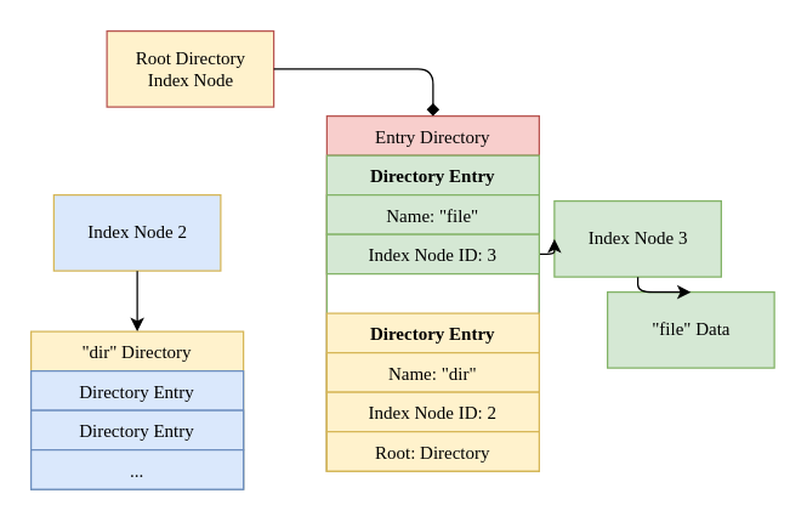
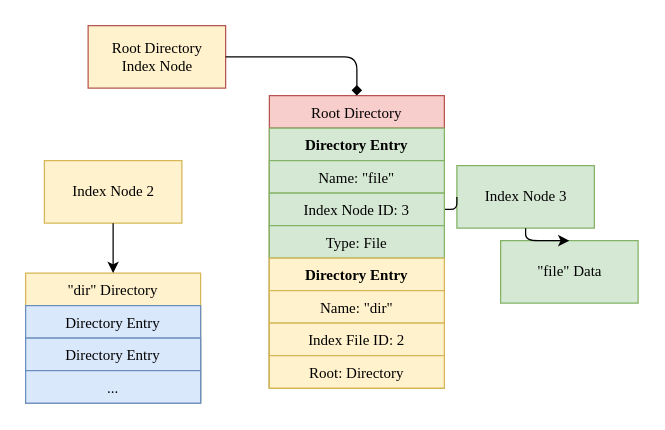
  <mxCell id="0" />
  <mxCell id="1" parent="0" />
  <mxCell id="2" value="" style="group;movable=0;resizable=0;rotatable=0;deletable=0;editable=0;connectable=0;" vertex="1" connectable="0" parent="1"><mxGeometry x="20" y="20" width="490" height="302" as="geometry" /></mxCell>
  <mxCell id="3" value="Root Directory&lt;br&gt;Index Node" style="html=1;fontFamily=Verdana;fillColor=#fff2cc;strokeColor=#b85450;movable=1;resizable=1;rotatable=1;deletable=1;editable=1;connectable=1;container=0;" vertex="1" parent="2"><mxGeometry x="50" width="110" height="50" as="geometry" /></mxCell>
- <mxCell id="4" value="Entry Directory" style="swimlane;fontStyle=0;childLayout=stackLayout;horizontal=1;startSize=26;fillColor=#f8cecc;horizontalStack=0;resizeParent=1;resizeParentMax=0;resizeLast=0;collapsible=1;marginBottom=0;fontFamily=Verdana;strokeColor=#b85450;movable=1;resizable=1;rotatable=1;deletable=1;editable=1;connectable=1;container=0;" vertex="1" parent="2"><mxGeometry x="195" y="56" width="140" height="234" as="geometry" /></mxCell>
+ <mxCell id="4" value="Root Directory" style="swimlane;fontStyle=0;childLayout=stackLayout;horizontal=1;startSize=26;fillColor=#f8cecc;horizontalStack=0;resizeParent=1;resizeParentMax=0;resizeLast=0;collapsible=1;marginBottom=0;fontFamily=Verdana;strokeColor=#b85450;movable=1;resizable=1;rotatable=1;deletable=1;editable=1;connectable=1;container=0;" vertex="1" parent="2"><mxGeometry x="195" y="56" width="140" height="234" as="geometry" /></mxCell>
  <mxCell id="5" style="edgeStyle=orthogonalEdgeStyle;html=1;entryX=0.5;entryY=0;entryDx=0;entryDy=0;fontFamily=Verdana;movable=1;resizable=1;rotatable=1;deletable=1;editable=1;connectable=1;endArrow=diamond;" edge="1" parent="2" source="3" target="4"><mxGeometry relative="1" as="geometry" /></mxCell>
- <mxCell id="6" value="Index Node 2" style="html=1;fontFamily=Verdana;fillColor=#dae8fc;strokeColor=#d6b656;movable=1;resizable=1;rotatable=1;deletable=1;editable=1;connectable=1;container=0;" vertex="1" parent="2"><mxGeometry x="15" y="108" width="110" height="50" as="geometry" /></mxCell>
+ <mxCell id="6" value="Index Node 2" style="html=1;fontFamily=Verdana;fillColor=#fff2cc;strokeColor=#d6b656;movable=1;resizable=1;rotatable=1;deletable=1;editable=1;connectable=1;container=0;" vertex="1" parent="2"><mxGeometry x="15" y="108" width="110" height="50" as="geometry" /></mxCell>
  <mxCell id="7" value="Index Node 3" style="html=1;fontFamily=Verdana;fillColor=#d5e8d4;strokeColor=#82b366;movable=1;resizable=1;rotatable=1;deletable=1;editable=1;connectable=1;container=0;" vertex="1" parent="2"><mxGeometry x="345" y="112" width="110" height="50" as="geometry" /></mxCell>
  <mxCell id="8" value="&quot;file&quot; Data" style="html=1;strokeColor=#82b366;fontFamily=Verdana;fillColor=#d5e8d4;movable=1;resizable=1;rotatable=1;deletable=1;editable=1;connectable=1;container=0;" vertex="1" parent="2"><mxGeometry x="380" y="172" width="110" height="50" as="geometry" /></mxCell>
  <mxCell id="9" value="&quot;dir&quot; Directory" style="swimlane;fontStyle=0;childLayout=stackLayout;horizontal=1;startSize=26;fillColor=#fff2cc;horizontalStack=0;resizeParent=1;resizeParentMax=0;resizeLast=0;collapsible=1;marginBottom=0;fontFamily=Verdana;strokeColor=#d6b656;movable=1;resizable=1;rotatable=1;deletable=1;editable=1;connectable=1;container=0;" vertex="1" parent="2"><mxGeometry y="198" width="140" height="104" as="geometry" /></mxCell>
  <mxCell id="10" style="edgeStyle=orthogonalEdgeStyle;html=1;fontFamily=Verdana;movable=1;resizable=1;rotatable=1;deletable=1;editable=1;connectable=1;" edge="1" parent="2" source="7" target="8"><mxGeometry relative="1" as="geometry" /></mxCell>
  <mxCell id="11" style="edgeStyle=orthogonalEdgeStyle;html=1;entryX=0.5;entryY=0;entryDx=0;entryDy=0;fontFamily=Verdana;movable=1;resizable=1;rotatable=1;deletable=1;editable=1;connectable=1;" edge="1" parent="2" source="6" target="9"><mxGeometry relative="1" as="geometry" /></mxCell>
- <mxCell id="12" style="edgeStyle=orthogonalEdgeStyle;html=1;entryX=0;entryY=0.5;entryDx=0;entryDy=0;fontFamily=Verdana;movable=1;resizable=1;rotatable=1;deletable=1;editable=1;connectable=1;" edge="1" parent="2" source="15" target="7"><mxGeometry relative="1" as="geometry" /></mxCell>
+ <mxCell id="12" style="edgeStyle=orthogonalEdgeStyle;html=1;entryX=0;entryY=0.5;entryDx=0;entryDy=0;fontFamily=Verdana;movable=1;resizable=1;rotatable=1;deletable=1;editable=1;connectable=1;endArrow=none;" edge="1" parent="2" source="15" target="7"><mxGeometry relative="1" as="geometry" /></mxCell>
  <mxCell id="13" value="Directory Entry" style="swimlane;fontStyle=1;childLayout=stackLayout;horizontal=1;startSize=26;fillColor=#d5e8d4;horizontalStack=0;resizeParent=1;resizeParentMax=0;resizeLast=0;collapsible=1;marginBottom=0;align=center;fontFamily=Verdana;strokeColor=#82b366;movable=1;resizable=1;rotatable=1;deletable=1;editable=1;connectable=1;container=0;" vertex="1" parent="2"><mxGeometry x="195" y="82" width="140" height="208" as="geometry" /></mxCell>
  <mxCell id="14" value="Name: &quot;file&quot;" style="text;strokeColor=#82b366;fillColor=#d5e8d4;align=center;verticalAlign=top;spacingLeft=4;spacingRight=4;overflow=hidden;rotatable=1;points=[[0,0.5],[1,0.5]];portConstraint=eastwest;fontFamily=Verdana;movable=1;resizable=1;deletable=1;editable=1;connectable=1;container=0;" vertex="1" parent="2"><mxGeometry x="195" y="108" width="140" height="26" as="geometry" /></mxCell>
  <mxCell id="15" value="Index Node ID: 3" style="text;strokeColor=#82b366;fillColor=#d5e8d4;align=center;verticalAlign=top;spacingLeft=4;spacingRight=4;overflow=hidden;rotatable=1;points=[[0,0.5],[1,0.5]];portConstraint=eastwest;fontFamily=Verdana;movable=1;resizable=1;deletable=1;editable=1;connectable=1;container=0;" vertex="1" parent="2"><mxGeometry x="195" y="134" width="140" height="26" as="geometry" /></mxCell>
+ <mxCell id="16" value="Type: File" style="text;strokeColor=#82b366;fillColor=#d5e8d4;align=center;verticalAlign=top;spacingLeft=4;spacingRight=4;overflow=hidden;rotatable=1;points=[[0,0.5],[1,0.5]];portConstraint=eastwest;fontFamily=Verdana;movable=1;resizable=1;deletable=1;editable=1;connectable=1;container=0;" vertex="1" parent="2"><mxGeometry x="195" y="160" width="140" height="26" as="geometry" /></mxCell>
  <mxCell id="17" value="Directory Entry" style="swimlane;fontStyle=1;childLayout=stackLayout;horizontal=1;startSize=26;fillColor=#fff2cc;horizontalStack=0;resizeParent=1;resizeParentMax=0;resizeLast=0;collapsible=1;marginBottom=0;align=center;fontFamily=Verdana;strokeColor=#d6b656;movable=1;resizable=1;rotatable=1;deletable=1;editable=1;connectable=1;container=0;" vertex="1" parent="2"><mxGeometry x="195" y="186" width="140" height="104" as="geometry" /></mxCell>
  <mxCell id="18" value="Name: &quot;dir&quot;" style="text;strokeColor=#d6b656;fillColor=#fff2cc;align=center;verticalAlign=top;spacingLeft=4;spacingRight=4;overflow=hidden;rotatable=1;points=[[0,0.5],[1,0.5]];portConstraint=eastwest;fontFamily=Verdana;movable=1;resizable=1;deletable=1;editable=1;connectable=1;container=0;" vertex="1" parent="2"><mxGeometry x="195" y="212" width="140" height="26" as="geometry" /></mxCell>
- <mxCell id="19" value="Index Node ID: 2" style="text;strokeColor=#d6b656;fillColor=#fff2cc;align=center;verticalAlign=top;spacingLeft=4;spacingRight=4;overflow=hidden;rotatable=1;points=[[0,0.5],[1,0.5]];portConstraint=eastwest;fontFamily=Verdana;movable=1;resizable=1;deletable=1;editable=1;connectable=1;container=0;" vertex="1" parent="2"><mxGeometry x="195" y="238" width="140" height="26" as="geometry" /></mxCell>
+ <mxCell id="19" value="Index File ID: 2" style="text;strokeColor=#d6b656;fillColor=#fff2cc;align=center;verticalAlign=top;spacingLeft=4;spacingRight=4;overflow=hidden;rotatable=1;points=[[0,0.5],[1,0.5]];portConstraint=eastwest;fontFamily=Verdana;movable=1;resizable=1;deletable=1;editable=1;connectable=1;container=0;" vertex="1" parent="2"><mxGeometry x="195" y="238" width="140" height="26" as="geometry" /></mxCell>
  <mxCell id="20" value="Root: Directory" style="text;strokeColor=#d6b656;fillColor=#fff2cc;align=center;verticalAlign=top;spacingLeft=4;spacingRight=4;overflow=hidden;rotatable=1;points=[[0,0.5],[1,0.5]];portConstraint=eastwest;fontFamily=Verdana;movable=1;resizable=1;deletable=1;editable=1;connectable=1;container=0;" vertex="1" parent="2"><mxGeometry x="195" y="264" width="140" height="26" as="geometry" /></mxCell>
  <mxCell id="21" value="Directory Entry" style="swimlane;fontStyle=0;childLayout=stackLayout;horizontal=1;startSize=26;fillColor=#dae8fc;horizontalStack=0;resizeParent=1;resizeParentMax=0;resizeLast=0;collapsible=1;marginBottom=0;align=center;fontFamily=Verdana;strokeColor=#6c8ebf;movable=1;resizable=1;rotatable=1;deletable=1;editable=1;connectable=1;container=0;" vertex="1" parent="2"><mxGeometry y="224" width="140" height="78" as="geometry" /></mxCell>
  <mxCell id="22" value="Directory Entry" style="text;strokeColor=#6c8ebf;fillColor=#dae8fc;align=center;verticalAlign=top;spacingLeft=4;spacingRight=4;overflow=hidden;rotatable=1;points=[[0,0.5],[1,0.5]];portConstraint=eastwest;fontFamily=Verdana;movable=1;resizable=1;deletable=1;editable=1;connectable=1;container=0;" vertex="1" parent="2"><mxGeometry y="250" width="140" height="26" as="geometry" /></mxCell>
  <mxCell id="23" value="..." style="text;strokeColor=#6c8ebf;fillColor=#dae8fc;align=center;verticalAlign=top;spacingLeft=4;spacingRight=4;overflow=hidden;rotatable=1;points=[[0,0.5],[1,0.5]];portConstraint=eastwest;fontFamily=Verdana;movable=1;resizable=1;deletable=1;editable=1;connectable=1;container=0;" vertex="1" parent="2"><mxGeometry y="276" width="140" height="26" as="geometry" /></mxCell>
